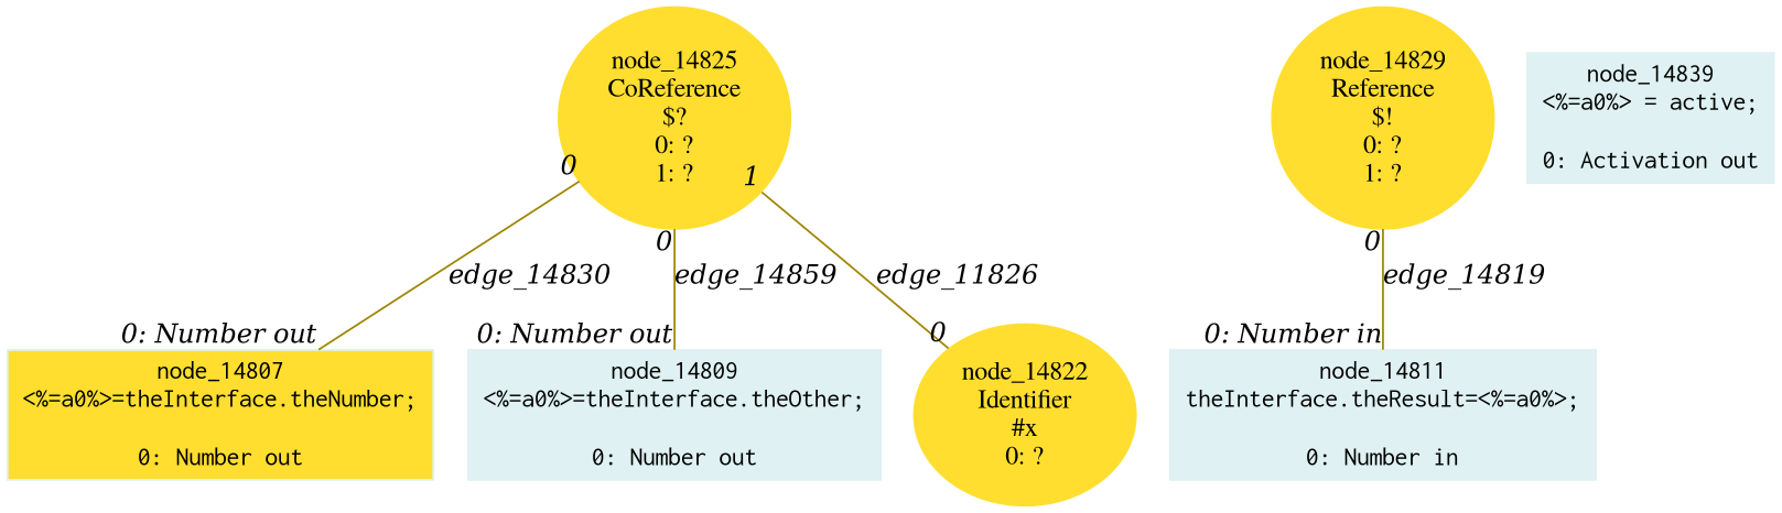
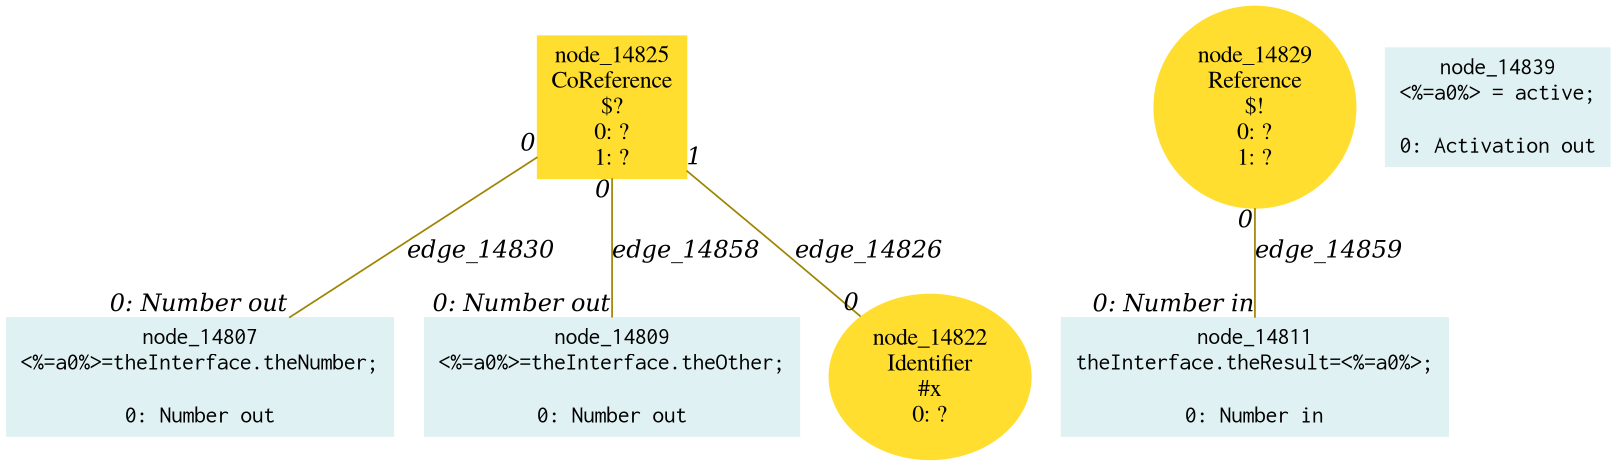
  digraph {
    node [color="#dff1f2" fontname=Courier shape=box style=filled]
    edge [arrowHead=none arrowsize=1 color="#9d8400" dir=none fontname="Times-Italic" headlabel="0: Number out" taillabel=0]
-   n1 [label="node_14807\n<%=a0%>=theInterface.theNumber;\n\n0: Number out" fillcolor="#ffde2f"]
+   n1 [label="node_14807\n<%=a0%>=theInterface.theNumber;\n\n0: Number out"]
    n2 [label="node_14809\n<%=a0%>=theInterface.theOther;\n\n0: Number out"]
    n3 [label="node_14811\ntheInterface.theResult=<%=a0%>;\n\n0: Number in"]
    n4 [color="#ffde2f" fontname=Times label="node_14822\nIdentifier\n#x\n0: ?" shape=ellipse]
-   n5 [color="#ffde2f" fontname=Times label="node_14825\nCoReference\n$?\n0: ?\n1: ?" shape=ellipse]
+   n5 [color="#ffde2f" fontname=Times label="node_14825\nCoReference\n$?\n0: ?\n1: ?"]
    n6 [color="#ffde2f" fontname=Times label="node_14829\nReference\n$!\n0: ?\n1: ?" shape=ellipse]
    n7 [label="node_14839\n<%=a0%> = active;\n\n0: Activation out"]
    n5 -> n1 [label=edge_14830]
-   n5 -> n2 [label=edge_14859]
-   n5 -> n4 [headlabel=0 label=edge_11826 taillabel=1]
-   n6 -> n3 [headlabel="0: Number in" label=edge_14819]
+   n5 -> n2 [label=edge_14858]
+   n5 -> n4 [headlabel=0 label=edge_14826 taillabel=1]
+   n6 -> n3 [headlabel="0: Number in" label=edge_14859]
  }
